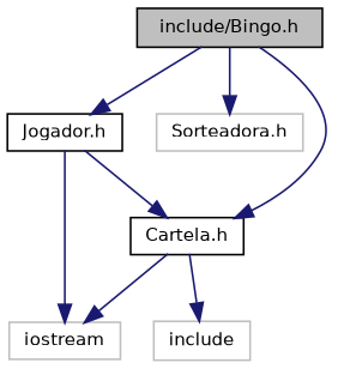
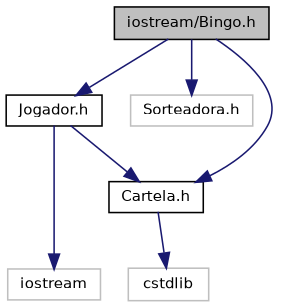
  digraph {
    node [color=black fillcolor=white fontname=Helvetica fontsize=10 shape=record style=filled]
    edge [color=midnightblue fontname=Helvetica fontsize=10 labelfontname=Helvetica labelfontsize=10 style=solid]
-   n1 [fillcolor=grey75 fontcolor=black height=0.2 label="include/Bingo.h" width=0.4]
+   n1 [fillcolor=grey75 fontcolor=black height=0.2 label="iostream/Bingo.h" width=0.4]
    n2 [height=0.2 label="Jogador.h" width=0.4]
    n3 [color=grey75 height=0.2 label="Sorteadora.h" width=0.4]
    n4 [height=0.2 label="Cartela.h" width=0.4]
    n5 [color=grey75 height=0.2 label=iostream width=0.4]
-   n6 [color=grey75 height=0.2 label=include width=0.4]
+   n6 [color=grey75 height=0.2 label=cstdlib width=0.4]
    n1 -> n2
    n1 -> n3
    n1 -> n4
    n2 -> n4
    n2 -> n5
-   n4 -> n5
    n4 -> n6
  }
